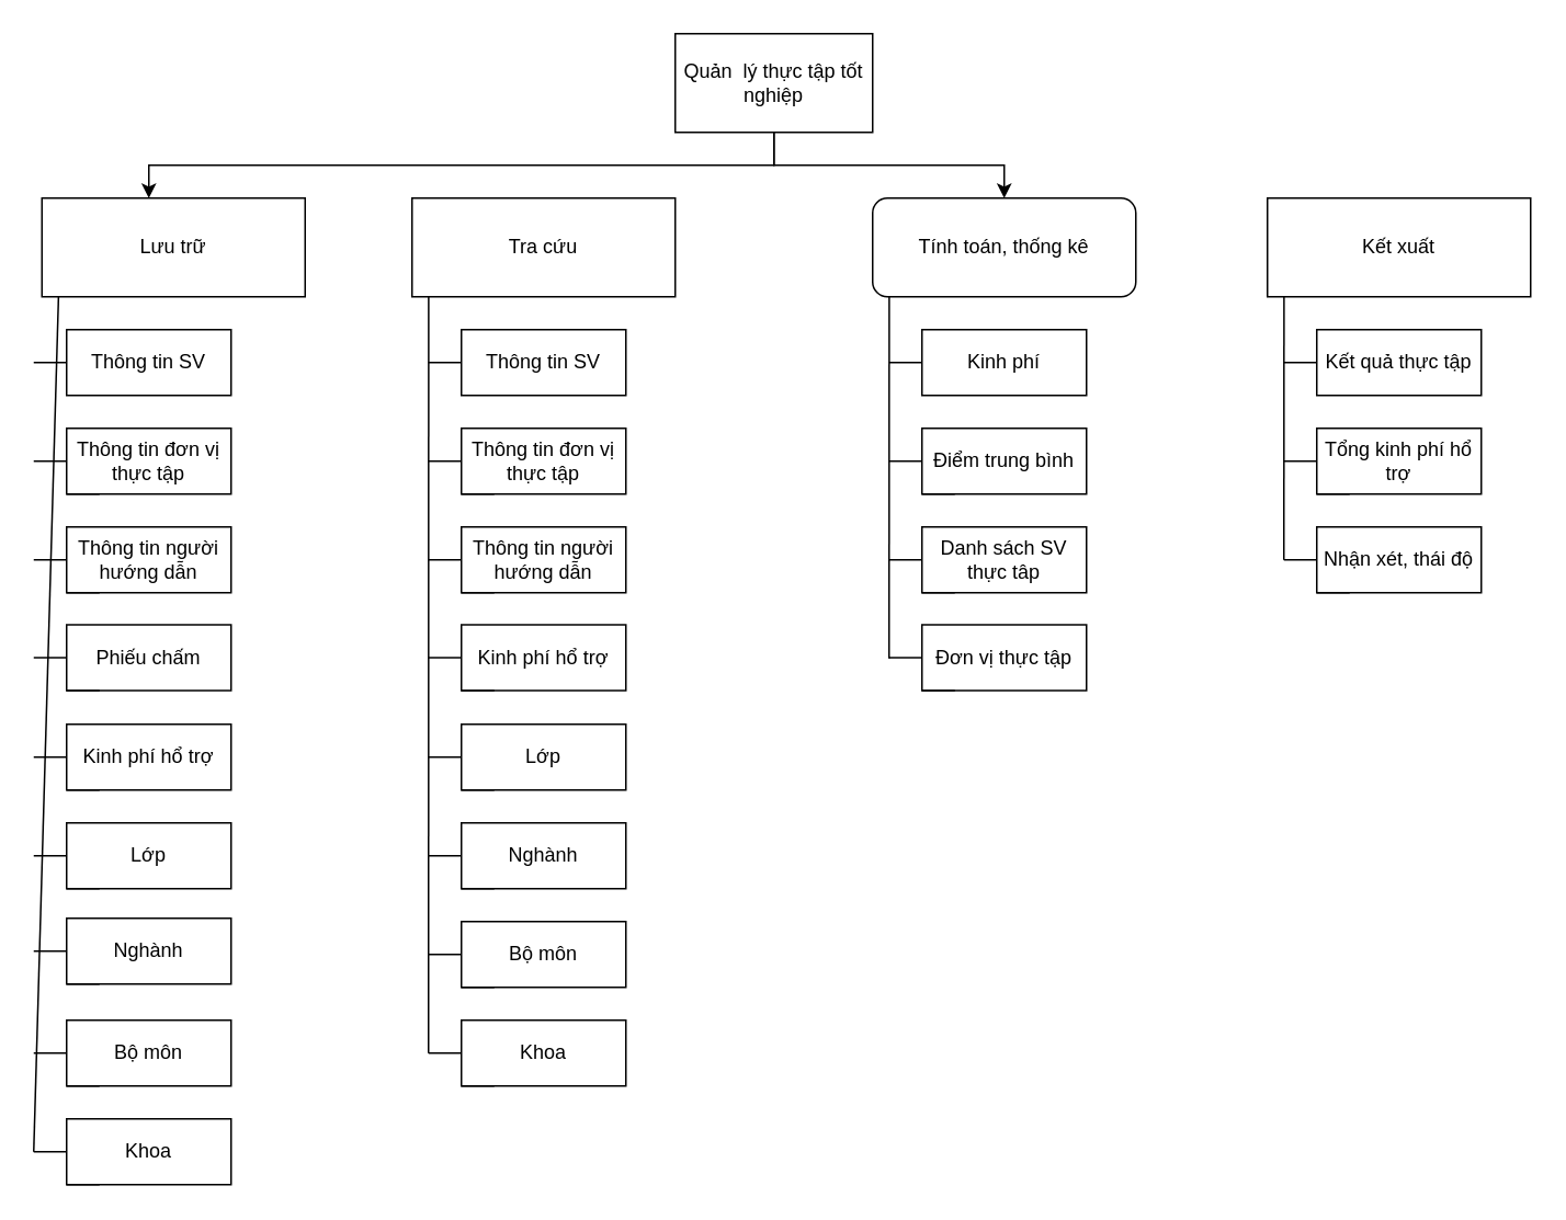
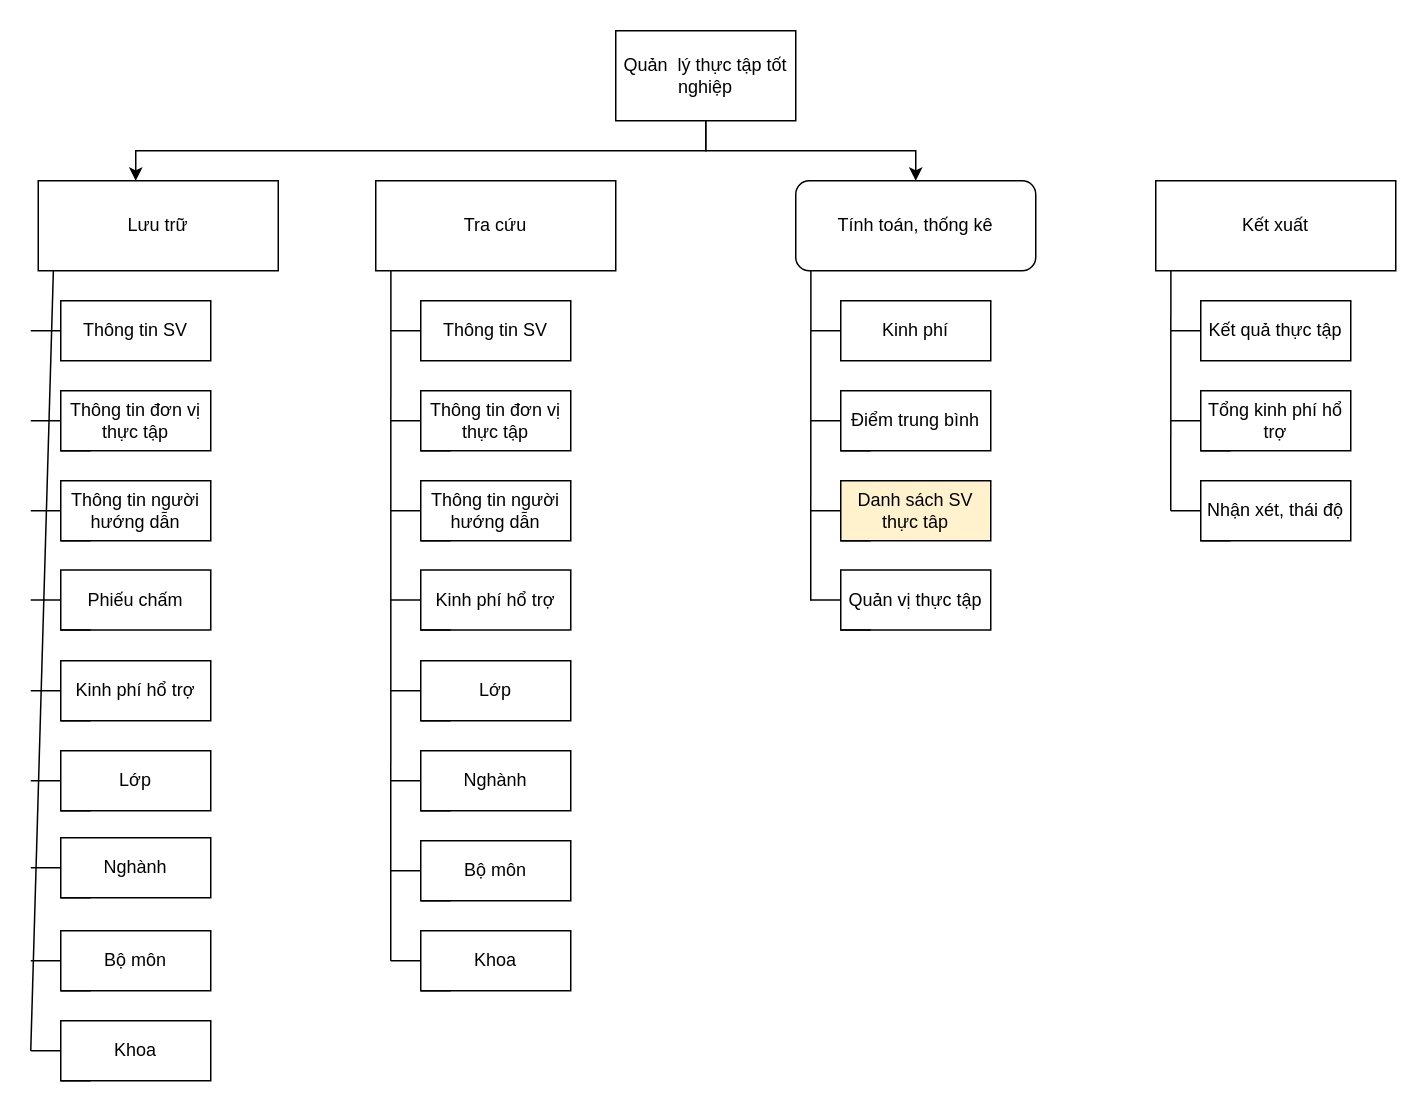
  <mxCell id="0" />
  <mxCell id="1" parent="0" />
  <mxCell id="2" style="edgeStyle=orthogonalEdgeStyle;rounded=0;orthogonalLoop=1;jettySize=auto;html=1;" edge="1" parent="1" source="4" target="5"><mxGeometry relative="1" as="geometry"><Array as="points"><mxPoint x="470" y="100" /><mxPoint x="90" y="100" /></Array></mxGeometry></mxCell>
  <mxCell id="3" style="edgeStyle=orthogonalEdgeStyle;rounded=0;orthogonalLoop=1;jettySize=auto;html=1;" edge="1" parent="1" source="4" target="58"><mxGeometry relative="1" as="geometry" /></mxCell>
  <mxCell id="4" value="Quản&amp;nbsp; lý thực tập tốt nghiệp" style="rounded=0;whiteSpace=wrap;html=1;" vertex="1" parent="1"><mxGeometry x="410" y="20" width="120" height="60" as="geometry" /></mxCell>
  <mxCell id="5" value="Lưu trữ" style="rounded=0;whiteSpace=wrap;html=1;" vertex="1" parent="1"><mxGeometry x="25" y="120" width="160" height="60" as="geometry" /></mxCell>
  <mxCell id="6" value="" style="endArrow=none;html=1;entryX=0.063;entryY=1;entryDx=0;entryDy=0;entryPerimeter=0;" edge="1" parent="1" target="5"><mxGeometry width="50" height="50" relative="1" as="geometry"><mxPoint x="20" y="700" as="sourcePoint" /><mxPoint x="25" y="180" as="targetPoint" /></mxGeometry></mxCell>
  <mxCell id="7" value="" style="endArrow=none;html=1;" edge="1" parent="1"><mxGeometry width="50" height="50" relative="1" as="geometry"><mxPoint x="20" y="220" as="sourcePoint" /><mxPoint x="40" y="220" as="targetPoint" /></mxGeometry></mxCell>
  <mxCell id="8" value="Thông tin SV" style="rounded=0;whiteSpace=wrap;html=1;" vertex="1" parent="1"><mxGeometry x="40" y="200" width="100" height="40" as="geometry" /></mxCell>
  <mxCell id="9" value="" style="endArrow=none;html=1;" edge="1" parent="1"><mxGeometry width="50" height="50" relative="1" as="geometry"><mxPoint x="20" y="280" as="sourcePoint" /><mxPoint x="40" y="280" as="targetPoint" /></mxGeometry></mxCell>
  <mxCell id="10" value="Thông tin đơn vị thực tập" style="rounded=0;whiteSpace=wrap;html=1;" vertex="1" parent="1"><mxGeometry x="40" y="260" width="100" height="40" as="geometry" /></mxCell>
  <mxCell id="11" value="" style="endArrow=none;html=1;" edge="1" parent="1"><mxGeometry width="50" height="50" relative="1" as="geometry"><mxPoint x="40" y="300" as="sourcePoint" /><mxPoint x="60" y="300" as="targetPoint" /></mxGeometry></mxCell>
  <mxCell id="12" value="" style="endArrow=none;html=1;" edge="1" parent="1"><mxGeometry width="50" height="50" relative="1" as="geometry"><mxPoint x="20" y="340" as="sourcePoint" /><mxPoint x="40" y="340" as="targetPoint" /></mxGeometry></mxCell>
  <mxCell id="13" value="Thông tin người hướng dẫn" style="rounded=0;whiteSpace=wrap;html=1;" vertex="1" parent="1"><mxGeometry x="40" y="320" width="100" height="40" as="geometry" /></mxCell>
  <mxCell id="14" value="" style="endArrow=none;html=1;" edge="1" parent="1"><mxGeometry width="50" height="50" relative="1" as="geometry"><mxPoint x="40" y="360" as="sourcePoint" /><mxPoint x="60" y="360" as="targetPoint" /></mxGeometry></mxCell>
  <mxCell id="15" value="" style="endArrow=none;html=1;" edge="1" parent="1"><mxGeometry width="50" height="50" relative="1" as="geometry"><mxPoint x="20" y="399.5" as="sourcePoint" /><mxPoint x="40" y="399.5" as="targetPoint" /></mxGeometry></mxCell>
  <mxCell id="16" value="Phiếu chấm" style="rounded=0;whiteSpace=wrap;html=1;" vertex="1" parent="1"><mxGeometry x="40" y="379.5" width="100" height="40" as="geometry" /></mxCell>
  <mxCell id="17" value="" style="endArrow=none;html=1;" edge="1" parent="1"><mxGeometry width="50" height="50" relative="1" as="geometry"><mxPoint x="40" y="419.5" as="sourcePoint" /><mxPoint x="60" y="419.5" as="targetPoint" /></mxGeometry></mxCell>
  <mxCell id="18" value="" style="endArrow=none;html=1;" edge="1" parent="1"><mxGeometry width="50" height="50" relative="1" as="geometry"><mxPoint x="20" y="460" as="sourcePoint" /><mxPoint x="40" y="460" as="targetPoint" /></mxGeometry></mxCell>
  <mxCell id="19" value="Kinh phí hổ trợ" style="rounded=0;whiteSpace=wrap;html=1;" vertex="1" parent="1"><mxGeometry x="40" y="440" width="100" height="40" as="geometry" /></mxCell>
  <mxCell id="20" value="" style="endArrow=none;html=1;" edge="1" parent="1"><mxGeometry width="50" height="50" relative="1" as="geometry"><mxPoint x="40" y="480" as="sourcePoint" /><mxPoint x="60" y="480" as="targetPoint" /></mxGeometry></mxCell>
  <mxCell id="21" value="" style="endArrow=none;html=1;" edge="1" parent="1"><mxGeometry width="50" height="50" relative="1" as="geometry"><mxPoint x="20" y="520" as="sourcePoint" /><mxPoint x="40" y="520" as="targetPoint" /></mxGeometry></mxCell>
  <mxCell id="22" value="Lớp" style="rounded=0;whiteSpace=wrap;html=1;" vertex="1" parent="1"><mxGeometry x="40" y="500" width="100" height="40" as="geometry" /></mxCell>
  <mxCell id="23" value="" style="endArrow=none;html=1;" edge="1" parent="1"><mxGeometry width="50" height="50" relative="1" as="geometry"><mxPoint x="40" y="540" as="sourcePoint" /><mxPoint x="60" y="540" as="targetPoint" /></mxGeometry></mxCell>
  <mxCell id="24" value="" style="endArrow=none;html=1;" edge="1" parent="1"><mxGeometry width="50" height="50" relative="1" as="geometry"><mxPoint x="20" y="578" as="sourcePoint" /><mxPoint x="40" y="578" as="targetPoint" /></mxGeometry></mxCell>
  <mxCell id="25" value="Nghành" style="rounded=0;whiteSpace=wrap;html=1;" vertex="1" parent="1"><mxGeometry x="40" y="558" width="100" height="40" as="geometry" /></mxCell>
  <mxCell id="26" value="" style="endArrow=none;html=1;" edge="1" parent="1"><mxGeometry width="50" height="50" relative="1" as="geometry"><mxPoint x="40" y="598" as="sourcePoint" /><mxPoint x="60" y="598" as="targetPoint" /></mxGeometry></mxCell>
  <mxCell id="27" value="" style="endArrow=none;html=1;" edge="1" parent="1"><mxGeometry width="50" height="50" relative="1" as="geometry"><mxPoint x="20" y="640" as="sourcePoint" /><mxPoint x="40" y="640" as="targetPoint" /></mxGeometry></mxCell>
  <mxCell id="28" value="Bộ môn" style="rounded=0;whiteSpace=wrap;html=1;" vertex="1" parent="1"><mxGeometry x="40" y="620" width="100" height="40" as="geometry" /></mxCell>
  <mxCell id="29" value="" style="endArrow=none;html=1;" edge="1" parent="1"><mxGeometry width="50" height="50" relative="1" as="geometry"><mxPoint x="40" y="660" as="sourcePoint" /><mxPoint x="60" y="660" as="targetPoint" /></mxGeometry></mxCell>
  <mxCell id="30" value="" style="endArrow=none;html=1;" edge="1" parent="1"><mxGeometry width="50" height="50" relative="1" as="geometry"><mxPoint x="20" y="700" as="sourcePoint" /><mxPoint x="40" y="700" as="targetPoint" /></mxGeometry></mxCell>
  <mxCell id="31" value="Khoa" style="rounded=0;whiteSpace=wrap;html=1;" vertex="1" parent="1"><mxGeometry x="40" y="680" width="100" height="40" as="geometry" /></mxCell>
  <mxCell id="32" value="" style="endArrow=none;html=1;" edge="1" parent="1"><mxGeometry width="50" height="50" relative="1" as="geometry"><mxPoint x="40" y="720" as="sourcePoint" /><mxPoint x="60" y="720" as="targetPoint" /></mxGeometry></mxCell>
  <mxCell id="33" value="Tra cứu" style="rounded=0;whiteSpace=wrap;html=1;" vertex="1" parent="1"><mxGeometry x="250" y="120" width="160" height="60" as="geometry" /></mxCell>
  <mxCell id="34" value="" style="endArrow=none;html=1;entryX=0.063;entryY=1;entryDx=0;entryDy=0;entryPerimeter=0;" edge="1" parent="1" target="33"><mxGeometry width="50" height="50" relative="1" as="geometry"><mxPoint x="260" y="640" as="sourcePoint" /><mxPoint x="265" y="180" as="targetPoint" /></mxGeometry></mxCell>
  <mxCell id="35" value="" style="endArrow=none;html=1;" edge="1" parent="1"><mxGeometry width="50" height="50" relative="1" as="geometry"><mxPoint x="260" y="220" as="sourcePoint" /><mxPoint x="280" y="220" as="targetPoint" /></mxGeometry></mxCell>
  <mxCell id="36" value="Thông tin SV" style="rounded=0;whiteSpace=wrap;html=1;" vertex="1" parent="1"><mxGeometry x="280" y="200" width="100" height="40" as="geometry" /></mxCell>
  <mxCell id="37" value="" style="endArrow=none;html=1;" edge="1" parent="1"><mxGeometry width="50" height="50" relative="1" as="geometry"><mxPoint x="260" y="280" as="sourcePoint" /><mxPoint x="280" y="280" as="targetPoint" /></mxGeometry></mxCell>
  <mxCell id="38" value="Thông tin đơn vị thực tập" style="rounded=0;whiteSpace=wrap;html=1;" vertex="1" parent="1"><mxGeometry x="280" y="260" width="100" height="40" as="geometry" /></mxCell>
  <mxCell id="39" value="" style="endArrow=none;html=1;" edge="1" parent="1"><mxGeometry width="50" height="50" relative="1" as="geometry"><mxPoint x="280" y="300" as="sourcePoint" /><mxPoint x="300" y="300" as="targetPoint" /></mxGeometry></mxCell>
  <mxCell id="40" value="" style="endArrow=none;html=1;" edge="1" parent="1"><mxGeometry width="50" height="50" relative="1" as="geometry"><mxPoint x="260" y="340" as="sourcePoint" /><mxPoint x="280" y="340" as="targetPoint" /></mxGeometry></mxCell>
  <mxCell id="41" value="Thông tin người hướng dẫn" style="rounded=0;whiteSpace=wrap;html=1;" vertex="1" parent="1"><mxGeometry x="280" y="320" width="100" height="40" as="geometry" /></mxCell>
  <mxCell id="42" value="" style="endArrow=none;html=1;" edge="1" parent="1"><mxGeometry width="50" height="50" relative="1" as="geometry"><mxPoint x="280" y="360" as="sourcePoint" /><mxPoint x="300" y="360" as="targetPoint" /></mxGeometry></mxCell>
  <mxCell id="43" value="" style="endArrow=none;html=1;" edge="1" parent="1"><mxGeometry width="50" height="50" relative="1" as="geometry"><mxPoint x="260" y="399.5" as="sourcePoint" /><mxPoint x="280" y="399.5" as="targetPoint" /></mxGeometry></mxCell>
  <mxCell id="44" value="Kinh phí hổ trợ" style="rounded=0;whiteSpace=wrap;html=1;" vertex="1" parent="1"><mxGeometry x="280" y="379.5" width="100" height="40" as="geometry" /></mxCell>
  <mxCell id="45" value="" style="endArrow=none;html=1;" edge="1" parent="1"><mxGeometry width="50" height="50" relative="1" as="geometry"><mxPoint x="280" y="419.5" as="sourcePoint" /><mxPoint x="300" y="419.5" as="targetPoint" /></mxGeometry></mxCell>
  <mxCell id="46" value="" style="endArrow=none;html=1;" edge="1" parent="1"><mxGeometry width="50" height="50" relative="1" as="geometry"><mxPoint x="260" y="460" as="sourcePoint" /><mxPoint x="280" y="460" as="targetPoint" /></mxGeometry></mxCell>
  <mxCell id="47" value="Lớp" style="rounded=0;whiteSpace=wrap;html=1;" vertex="1" parent="1"><mxGeometry x="280" y="440" width="100" height="40" as="geometry" /></mxCell>
  <mxCell id="48" value="" style="endArrow=none;html=1;" edge="1" parent="1"><mxGeometry width="50" height="50" relative="1" as="geometry"><mxPoint x="280" y="480" as="sourcePoint" /><mxPoint x="300" y="480" as="targetPoint" /></mxGeometry></mxCell>
  <mxCell id="49" value="" style="endArrow=none;html=1;" edge="1" parent="1"><mxGeometry width="50" height="50" relative="1" as="geometry"><mxPoint x="260" y="520" as="sourcePoint" /><mxPoint x="280" y="520" as="targetPoint" /></mxGeometry></mxCell>
  <mxCell id="50" value="Nghành" style="rounded=0;whiteSpace=wrap;html=1;" vertex="1" parent="1"><mxGeometry x="280" y="500" width="100" height="40" as="geometry" /></mxCell>
  <mxCell id="51" value="" style="endArrow=none;html=1;" edge="1" parent="1"><mxGeometry width="50" height="50" relative="1" as="geometry"><mxPoint x="280" y="540" as="sourcePoint" /><mxPoint x="300" y="540" as="targetPoint" /></mxGeometry></mxCell>
  <mxCell id="52" value="" style="endArrow=none;html=1;" edge="1" parent="1"><mxGeometry width="50" height="50" relative="1" as="geometry"><mxPoint x="260" y="580" as="sourcePoint" /><mxPoint x="280" y="580" as="targetPoint" /></mxGeometry></mxCell>
  <mxCell id="53" value="Bộ môn" style="rounded=0;whiteSpace=wrap;html=1;" vertex="1" parent="1"><mxGeometry x="280" y="560" width="100" height="40" as="geometry" /></mxCell>
  <mxCell id="54" value="" style="endArrow=none;html=1;" edge="1" parent="1"><mxGeometry width="50" height="50" relative="1" as="geometry"><mxPoint x="280" y="600" as="sourcePoint" /><mxPoint x="300" y="600" as="targetPoint" /></mxGeometry></mxCell>
  <mxCell id="55" value="" style="endArrow=none;html=1;" edge="1" parent="1"><mxGeometry width="50" height="50" relative="1" as="geometry"><mxPoint x="260" y="640" as="sourcePoint" /><mxPoint x="280" y="640" as="targetPoint" /></mxGeometry></mxCell>
  <mxCell id="56" value="Khoa" style="rounded=0;whiteSpace=wrap;html=1;" vertex="1" parent="1"><mxGeometry x="280" y="620" width="100" height="40" as="geometry" /></mxCell>
  <mxCell id="57" value="" style="endArrow=none;html=1;" edge="1" parent="1"><mxGeometry width="50" height="50" relative="1" as="geometry"><mxPoint x="280" y="660" as="sourcePoint" /><mxPoint x="300" y="660" as="targetPoint" /></mxGeometry></mxCell>
  <mxCell id="58" value="Tính toán, thống kê" style="whiteSpace=wrap;html=1;rounded=1;" vertex="1" parent="1"><mxGeometry x="530" y="120" width="160" height="60" as="geometry" /></mxCell>
  <mxCell id="59" value="" style="endArrow=none;html=1;entryX=0.063;entryY=1;entryDx=0;entryDy=0;entryPerimeter=0;" edge="1" parent="1" target="58"><mxGeometry width="50" height="50" relative="1" as="geometry"><mxPoint x="540" y="400" as="sourcePoint" /><mxPoint x="545" y="180" as="targetPoint" /></mxGeometry></mxCell>
  <mxCell id="60" value="" style="endArrow=none;html=1;" edge="1" parent="1"><mxGeometry width="50" height="50" relative="1" as="geometry"><mxPoint x="540" y="220" as="sourcePoint" /><mxPoint x="560" y="220" as="targetPoint" /></mxGeometry></mxCell>
  <mxCell id="61" value="Kinh phí" style="rounded=0;whiteSpace=wrap;html=1;" vertex="1" parent="1"><mxGeometry x="560" y="200" width="100" height="40" as="geometry" /></mxCell>
  <mxCell id="62" value="" style="endArrow=none;html=1;" edge="1" parent="1"><mxGeometry width="50" height="50" relative="1" as="geometry"><mxPoint x="540" y="280" as="sourcePoint" /><mxPoint x="560" y="280" as="targetPoint" /></mxGeometry></mxCell>
  <mxCell id="63" value="Điểm trung bình" style="rounded=0;whiteSpace=wrap;html=1;" vertex="1" parent="1"><mxGeometry x="560" y="260" width="100" height="40" as="geometry" /></mxCell>
  <mxCell id="64" value="" style="endArrow=none;html=1;" edge="1" parent="1"><mxGeometry width="50" height="50" relative="1" as="geometry"><mxPoint x="560" y="300" as="sourcePoint" /><mxPoint x="580" y="300" as="targetPoint" /></mxGeometry></mxCell>
  <mxCell id="65" value="" style="endArrow=none;html=1;" edge="1" parent="1"><mxGeometry width="50" height="50" relative="1" as="geometry"><mxPoint x="540" y="340" as="sourcePoint" /><mxPoint x="560" y="340" as="targetPoint" /></mxGeometry></mxCell>
- <mxCell id="66" value="Danh sách SV thực tâp" style="rounded=0;whiteSpace=wrap;html=1;" vertex="1" parent="1"><mxGeometry x="560" y="320" width="100" height="40" as="geometry" /></mxCell>
+ <mxCell id="66" value="Danh sách SV thực tâp" style="rounded=0;whiteSpace=wrap;html=1;fillColor=#fff2cc;" vertex="1" parent="1"><mxGeometry x="560" y="320" width="100" height="40" as="geometry" /></mxCell>
  <mxCell id="67" value="" style="endArrow=none;html=1;" edge="1" parent="1"><mxGeometry width="50" height="50" relative="1" as="geometry"><mxPoint x="560" y="360" as="sourcePoint" /><mxPoint x="580" y="360" as="targetPoint" /></mxGeometry></mxCell>
  <mxCell id="68" value="" style="endArrow=none;html=1;" edge="1" parent="1"><mxGeometry width="50" height="50" relative="1" as="geometry"><mxPoint x="540" y="399.5" as="sourcePoint" /><mxPoint x="560" y="399.5" as="targetPoint" /></mxGeometry></mxCell>
- <mxCell id="69" value="Đơn vị thực tập" style="rounded=0;whiteSpace=wrap;html=1;" vertex="1" parent="1"><mxGeometry x="560" y="379.5" width="100" height="40" as="geometry" /></mxCell>
+ <mxCell id="69" value="Quản vị thực tập" style="rounded=0;whiteSpace=wrap;html=1;" vertex="1" parent="1"><mxGeometry x="560" y="379.5" width="100" height="40" as="geometry" /></mxCell>
  <mxCell id="70" value="" style="endArrow=none;html=1;" edge="1" parent="1"><mxGeometry width="50" height="50" relative="1" as="geometry"><mxPoint x="560" y="419.5" as="sourcePoint" /><mxPoint x="580" y="419.5" as="targetPoint" /></mxGeometry></mxCell>
  <mxCell id="71" value="Kết xuất" style="rounded=0;whiteSpace=wrap;html=1;" vertex="1" parent="1"><mxGeometry x="770" y="120" width="160" height="60" as="geometry" /></mxCell>
  <mxCell id="72" value="" style="endArrow=none;html=1;entryX=0.063;entryY=1;entryDx=0;entryDy=0;entryPerimeter=0;" edge="1" parent="1" target="71"><mxGeometry width="50" height="50" relative="1" as="geometry"><mxPoint x="780" y="340" as="sourcePoint" /><mxPoint x="785" y="180" as="targetPoint" /></mxGeometry></mxCell>
  <mxCell id="73" value="" style="endArrow=none;html=1;" edge="1" parent="1"><mxGeometry width="50" height="50" relative="1" as="geometry"><mxPoint x="780" y="220" as="sourcePoint" /><mxPoint x="800" y="220" as="targetPoint" /></mxGeometry></mxCell>
  <mxCell id="74" value="Kết quả thực tập" style="rounded=0;whiteSpace=wrap;html=1;" vertex="1" parent="1"><mxGeometry x="800" y="200" width="100" height="40" as="geometry" /></mxCell>
  <mxCell id="75" value="" style="endArrow=none;html=1;" edge="1" parent="1"><mxGeometry width="50" height="50" relative="1" as="geometry"><mxPoint x="780" y="280" as="sourcePoint" /><mxPoint x="800" y="280" as="targetPoint" /></mxGeometry></mxCell>
  <mxCell id="76" value="Tổng kinh phí hổ trợ" style="rounded=0;whiteSpace=wrap;html=1;" vertex="1" parent="1"><mxGeometry x="800" y="260" width="100" height="40" as="geometry" /></mxCell>
  <mxCell id="77" value="" style="endArrow=none;html=1;" edge="1" parent="1"><mxGeometry width="50" height="50" relative="1" as="geometry"><mxPoint x="800" y="300" as="sourcePoint" /><mxPoint x="820" y="300" as="targetPoint" /></mxGeometry></mxCell>
  <mxCell id="78" value="" style="endArrow=none;html=1;" edge="1" parent="1"><mxGeometry width="50" height="50" relative="1" as="geometry"><mxPoint x="780" y="340" as="sourcePoint" /><mxPoint x="800" y="340" as="targetPoint" /></mxGeometry></mxCell>
  <mxCell id="79" value="Nhận xét, thái độ" style="rounded=0;whiteSpace=wrap;html=1;" vertex="1" parent="1"><mxGeometry x="800" y="320" width="100" height="40" as="geometry" /></mxCell>
  <mxCell id="80" value="" style="endArrow=none;html=1;" edge="1" parent="1"><mxGeometry width="50" height="50" relative="1" as="geometry"><mxPoint x="800" y="360" as="sourcePoint" /><mxPoint x="820" y="360" as="targetPoint" /></mxGeometry></mxCell>
